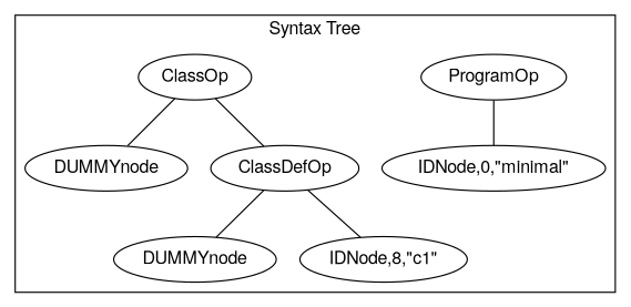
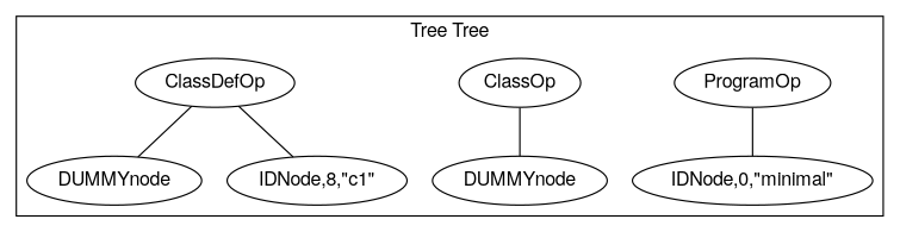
  graph {
    fontname="Helvetica,Arial,sans-serif"
    node [fontname="Helvetica,Arial,sans-serif"]
    edge [fontname="Helvetica,Arial,sans-serif"]
    n1 [label=ProgramOp]
    n2 [label=ClassOp]
    n3 [label="IDNode,0,\"minimal\""]
    n4 [label=DUMMYnode]
    n5 [label=ClassDefOp]
    n6 [label=DUMMYnode]
    n7 [label="IDNode,8,\"c1\""]
    subgraph cluster_1 {
-     label="Syntax Tree"
+     label="Tree Tree"
      n1
      n2
      n3
      n4
      n5
      n6
      n7
    }
    n1 -- n3
    n2 -- n4
-   n2 -- n5
    n5 -- n6
    n5 -- n7
  }
